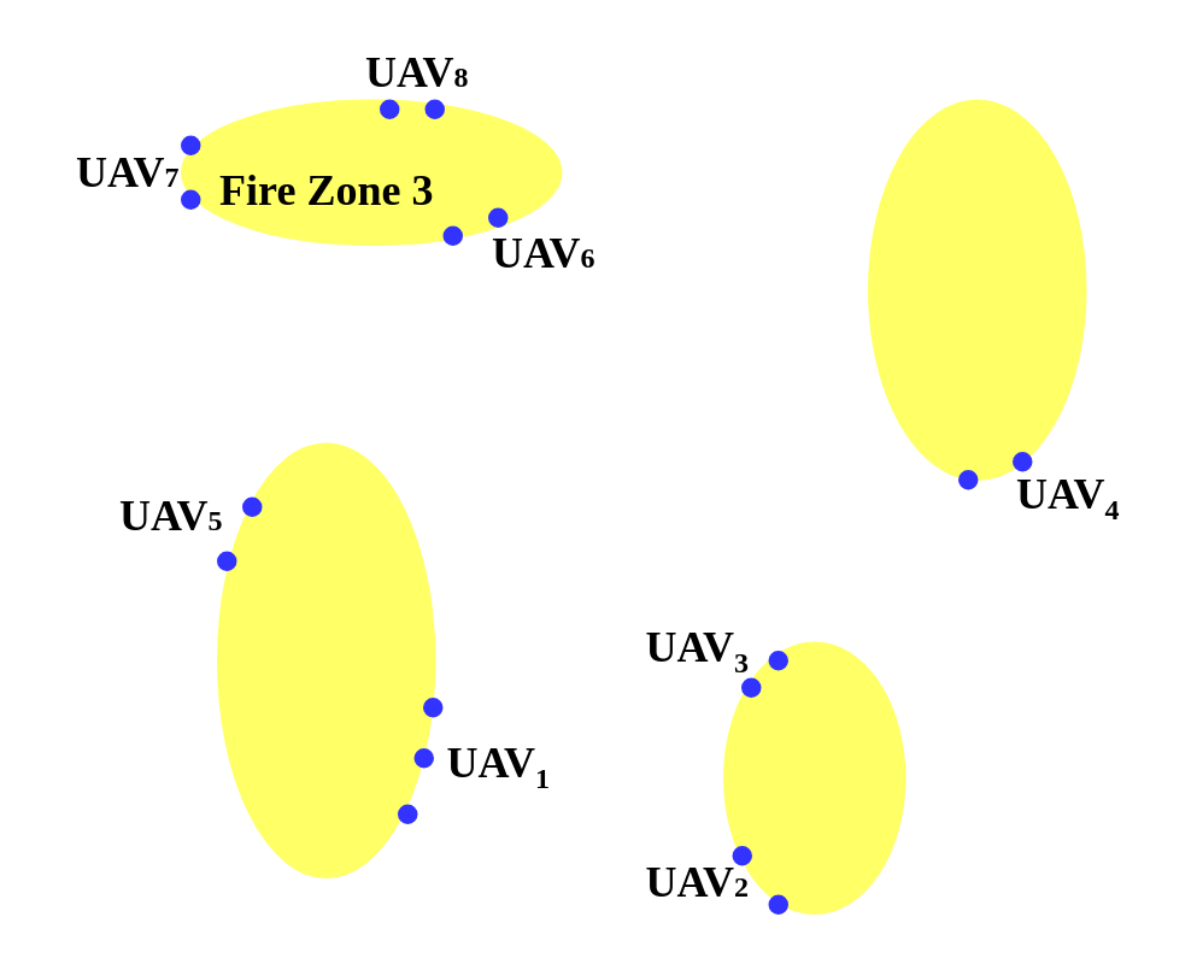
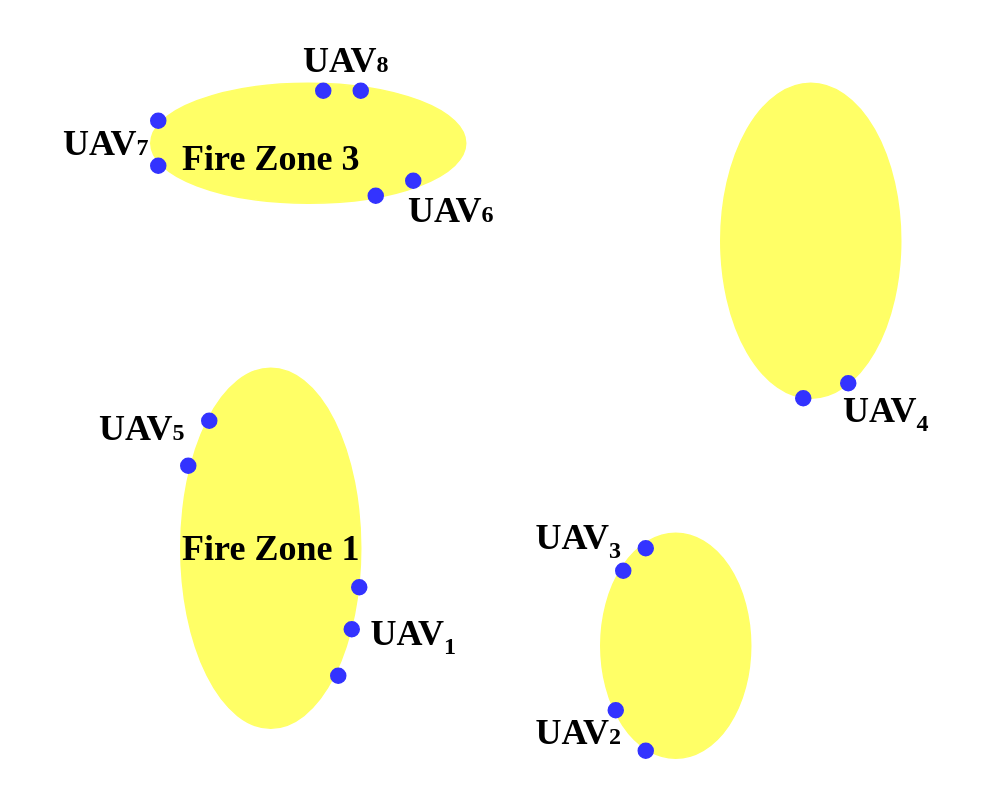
  <mxCell id="0" />
  <mxCell id="1" parent="0" />
  <mxCell id="2" value="" style="ellipse;whiteSpace=wrap;html=1;strokeColor=#FFFF66;fillColor=#FFFF66;" vertex="1" parent="1"><mxGeometry x="120" y="245" width="120" height="240" as="geometry" /></mxCell>
  <mxCell id="3" value="" style="ellipse;whiteSpace=wrap;html=1;strokeColor=#FFFF66;fillColor=#FFFF66;" vertex="1" parent="1"><mxGeometry x="480" y="55" width="120" height="210" as="geometry" /></mxCell>
  <mxCell id="4" value="" style="ellipse;whiteSpace=wrap;html=1;strokeColor=#FFFF66;fillColor=#FFFF66;" vertex="1" parent="1"><mxGeometry x="400" y="355" width="100" height="150" as="geometry" /></mxCell>
  <mxCell id="5" value="" style="ellipse;whiteSpace=wrap;html=1;strokeColor=#FFFF66;fillColor=#FFFF66;" vertex="1" parent="1"><mxGeometry x="100" y="55" width="210" height="80" as="geometry" /></mxCell>
+ <mxCell id="6" value="&lt;font face=&quot;Times New Roman&quot;&gt;Fire Zone 1&lt;/font&gt;" style="text;strokeColor=none;fillColor=none;html=1;fontSize=24;fontStyle=1;verticalAlign=middle;align=center;" vertex="1" parent="1"><mxGeometry x="130" y="345" width="100" height="40" as="geometry" /></mxCell>
  <mxCell id="7" value="&lt;font face=&quot;Times New Roman&quot;&gt;Fire Zone 3&lt;/font&gt;" style="text;strokeColor=none;fillColor=none;html=1;fontSize=24;fontStyle=1;verticalAlign=middle;align=center;" vertex="1" parent="1"><mxGeometry x="130" y="85" width="100" height="40" as="geometry" /></mxCell>
  <mxCell id="8" value="" style="ellipse;whiteSpace=wrap;html=1;aspect=fixed;strokeColor=#3333FF;fillColor=#3333FF;" vertex="1" parent="1"><mxGeometry x="220" y="445" width="10" height="10" as="geometry" /></mxCell>
  <mxCell id="9" value="" style="ellipse;whiteSpace=wrap;html=1;aspect=fixed;strokeColor=#3333FF;fillColor=#3333FF;" vertex="1" parent="1"><mxGeometry x="229" y="414" width="10" height="10" as="geometry" /></mxCell>
  <mxCell id="10" value="" style="ellipse;whiteSpace=wrap;html=1;aspect=fixed;strokeColor=#3333FF;fillColor=#3333FF;" vertex="1" parent="1"><mxGeometry x="234" y="386" width="10" height="10" as="geometry" /></mxCell>
  <mxCell id="11" value="" style="ellipse;whiteSpace=wrap;html=1;aspect=fixed;strokeColor=#3333FF;fillColor=#3333FF;" vertex="1" parent="1"><mxGeometry x="120" y="305" width="10" height="10" as="geometry" /></mxCell>
  <mxCell id="12" value="" style="ellipse;whiteSpace=wrap;html=1;aspect=fixed;strokeColor=#3333FF;fillColor=#3333FF;" vertex="1" parent="1"><mxGeometry x="134" y="275" width="10" height="10" as="geometry" /></mxCell>
  <mxCell id="13" value="" style="ellipse;whiteSpace=wrap;html=1;aspect=fixed;strokeColor=#3333FF;fillColor=#3333FF;" vertex="1" parent="1"><mxGeometry x="410" y="375" width="10" height="10" as="geometry" /></mxCell>
  <mxCell id="14" value="" style="ellipse;whiteSpace=wrap;html=1;aspect=fixed;strokeColor=#3333FF;fillColor=#3333FF;" vertex="1" parent="1"><mxGeometry x="425" y="360" width="10" height="10" as="geometry" /></mxCell>
  <mxCell id="15" value="" style="ellipse;whiteSpace=wrap;html=1;aspect=fixed;strokeColor=#3333FF;fillColor=#3333FF;" vertex="1" parent="1"><mxGeometry x="405" y="468" width="10" height="10" as="geometry" /></mxCell>
  <mxCell id="16" value="" style="ellipse;whiteSpace=wrap;html=1;aspect=fixed;strokeColor=#3333FF;fillColor=#3333FF;" vertex="1" parent="1"><mxGeometry x="425" y="495" width="10" height="10" as="geometry" /></mxCell>
  <mxCell id="17" value="" style="ellipse;whiteSpace=wrap;html=1;aspect=fixed;strokeColor=#3333FF;fillColor=#3333FF;" vertex="1" parent="1"><mxGeometry x="530" y="260" width="10" height="10" as="geometry" /></mxCell>
  <mxCell id="18" value="" style="ellipse;whiteSpace=wrap;html=1;aspect=fixed;strokeColor=#3333FF;fillColor=#3333FF;" vertex="1" parent="1"><mxGeometry x="560" y="250" width="10" height="10" as="geometry" /></mxCell>
  <mxCell id="19" value="" style="ellipse;whiteSpace=wrap;html=1;aspect=fixed;strokeColor=#3333FF;fillColor=#3333FF;" vertex="1" parent="1"><mxGeometry x="270" y="115" width="10" height="10" as="geometry" /></mxCell>
  <mxCell id="20" value="" style="ellipse;whiteSpace=wrap;html=1;aspect=fixed;strokeColor=#3333FF;fillColor=#3333FF;" vertex="1" parent="1"><mxGeometry x="245" y="125" width="10" height="10" as="geometry" /></mxCell>
  <mxCell id="21" value="" style="ellipse;whiteSpace=wrap;html=1;aspect=fixed;strokeColor=#3333FF;fillColor=#3333FF;" vertex="1" parent="1"><mxGeometry x="100" y="105" width="10" height="10" as="geometry" /></mxCell>
  <mxCell id="22" value="" style="ellipse;whiteSpace=wrap;html=1;aspect=fixed;strokeColor=#3333FF;fillColor=#3333FF;" vertex="1" parent="1"><mxGeometry x="100" y="75" width="10" height="10" as="geometry" /></mxCell>
  <mxCell id="23" value="" style="ellipse;whiteSpace=wrap;html=1;aspect=fixed;strokeColor=#3333FF;fillColor=#3333FF;" vertex="1" parent="1"><mxGeometry x="210" y="55" width="10" height="10" as="geometry" /></mxCell>
  <mxCell id="24" value="" style="ellipse;whiteSpace=wrap;html=1;aspect=fixed;strokeColor=#3333FF;fillColor=#3333FF;" vertex="1" parent="1"><mxGeometry x="235" y="55" width="10" height="10" as="geometry" /></mxCell>
  <mxCell id="25" value="&lt;font face=&quot;Times New Roman&quot;&gt;UAV&lt;sub&gt;&lt;font style=&quot;font-size: 16px&quot;&gt;1&lt;/font&gt;&lt;/sub&gt;&lt;/font&gt;" style="text;strokeColor=none;fillColor=none;html=1;fontSize=24;fontStyle=1;verticalAlign=middle;align=center;" vertex="1" parent="1"><mxGeometry x="225" y="404" width="100" height="40" as="geometry" /></mxCell>
  <mxCell id="26" value="&lt;font face=&quot;Times New Roman&quot;&gt;UAV&lt;font style=&quot;font-size: 16px&quot;&gt;2&lt;/font&gt;&lt;/font&gt;" style="text;strokeColor=none;fillColor=none;html=1;fontSize=24;fontStyle=1;verticalAlign=middle;align=center;" vertex="1" parent="1"><mxGeometry x="335" y="468" width="100" height="40" as="geometry" /></mxCell>
  <mxCell id="27" value="&lt;font face=&quot;Times New Roman&quot;&gt;UAV&lt;sub&gt;&lt;font style=&quot;font-size: 16px&quot;&gt;3&lt;/font&gt;&lt;/sub&gt;&lt;/font&gt;" style="text;strokeColor=none;fillColor=none;html=1;fontSize=24;fontStyle=1;verticalAlign=middle;align=center;" vertex="1" parent="1"><mxGeometry x="335" y="340" width="100" height="40" as="geometry" /></mxCell>
  <mxCell id="28" value="&lt;font face=&quot;Times New Roman&quot;&gt;UAV&lt;sub&gt;&lt;font style=&quot;font-size: 16px&quot;&gt;4&lt;/font&gt;&lt;/sub&gt;&lt;/font&gt;" style="text;strokeColor=none;fillColor=none;html=1;fontSize=24;fontStyle=1;verticalAlign=middle;align=center;" vertex="1" parent="1"><mxGeometry x="540" y="255" width="100" height="40" as="geometry" /></mxCell>
  <mxCell id="29" value="&lt;font face=&quot;Times New Roman&quot;&gt;UAV&lt;font style=&quot;font-size: 16px&quot;&gt;5&lt;/font&gt;&lt;/font&gt;" style="text;strokeColor=none;fillColor=none;html=1;fontSize=24;fontStyle=1;verticalAlign=middle;align=center;" vertex="1" parent="1"><mxGeometry x="44" y="265" width="100" height="40" as="geometry" /></mxCell>
  <mxCell id="30" value="&lt;font face=&quot;Times New Roman&quot;&gt;UAV&lt;span style=&quot;font-size: 16px&quot;&gt;6&lt;/span&gt;&lt;/font&gt;" style="text;strokeColor=none;fillColor=none;html=1;fontSize=24;fontStyle=1;verticalAlign=middle;align=center;" vertex="1" parent="1"><mxGeometry x="250" y="120" width="100" height="40" as="geometry" /></mxCell>
  <mxCell id="31" value="&lt;font face=&quot;Times New Roman&quot;&gt;UAV&lt;span style=&quot;font-size: 16px&quot;&gt;7&lt;/span&gt;&lt;/font&gt;" style="text;strokeColor=none;fillColor=none;html=1;fontSize=24;fontStyle=1;verticalAlign=middle;align=center;" vertex="1" parent="1"><mxGeometry y="75" width="100" height="40" as="geometry" x="20" /></mxCell>
  <mxCell id="32" value="&lt;font face=&quot;Times New Roman&quot;&gt;UAV&lt;span style=&quot;font-size: 16px&quot;&gt;8&lt;/span&gt;&lt;/font&gt;" style="text;strokeColor=none;fillColor=none;html=1;fontSize=24;fontStyle=1;verticalAlign=middle;align=center;" vertex="1" parent="1"><mxGeometry x="180" y="20" width="100" height="40" as="geometry" /></mxCell>
